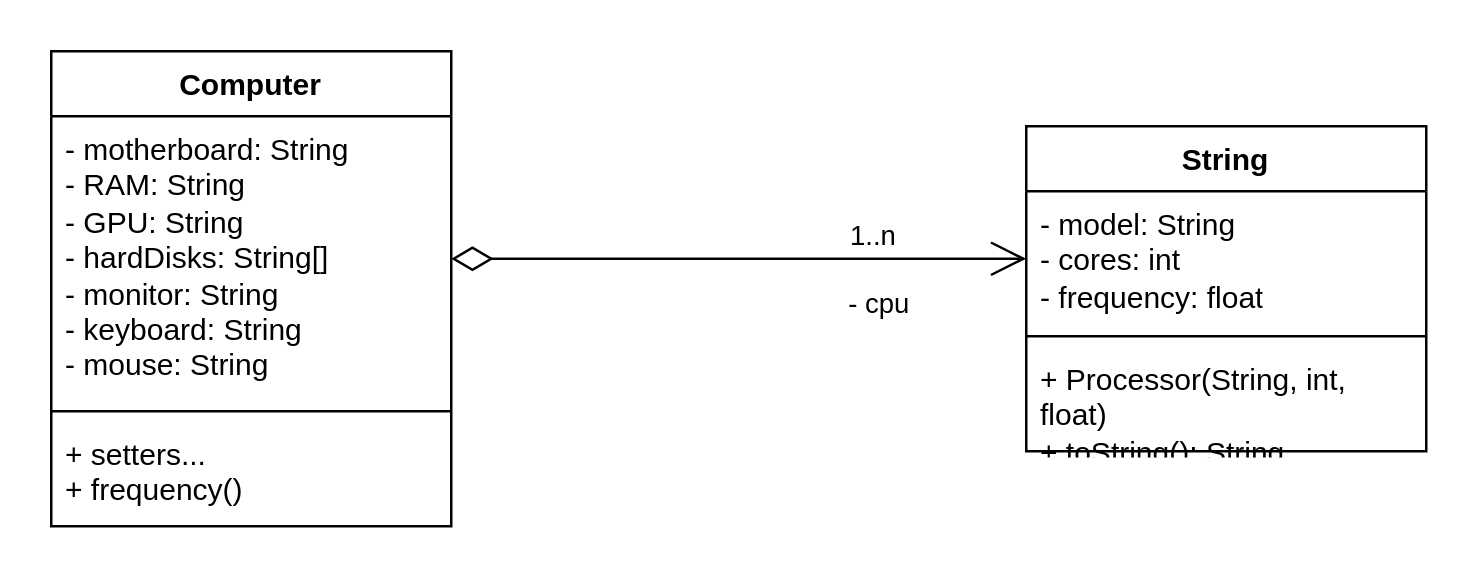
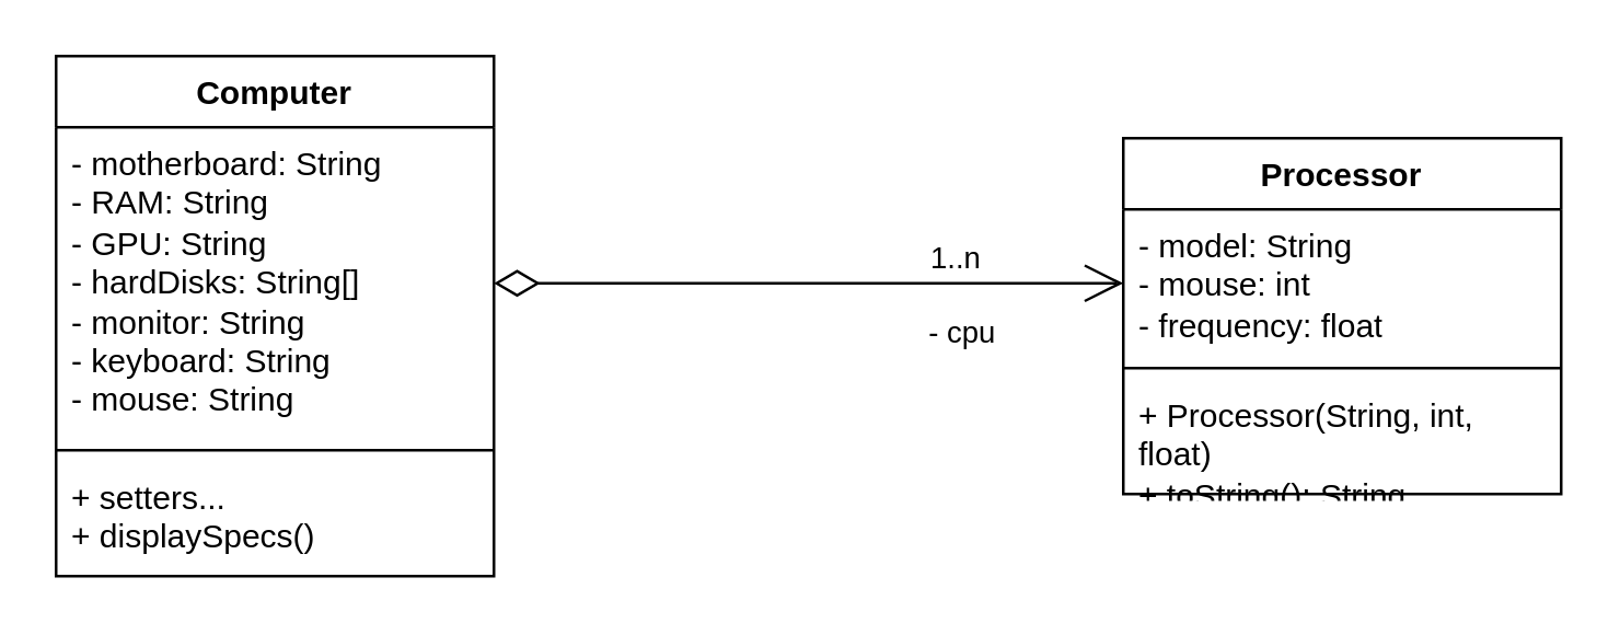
  <mxCell id="0" />
  <mxCell id="1" parent="0" />
- <mxCell id="2" value="String" style="swimlane;fontStyle=1;align=center;verticalAlign=top;childLayout=stackLayout;horizontal=1;startSize=26;horizontalStack=0;resizeParent=1;resizeParentMax=0;resizeLast=0;collapsible=1;marginBottom=0;whiteSpace=wrap;html=1;" vertex="1" parent="1"><mxGeometry x="410" y="50" width="160" height="130" as="geometry" /></mxCell>
- <mxCell id="3" value="&lt;div&gt;- model: String&lt;br&gt;&lt;/div&gt;&lt;div&gt;- cores: int&lt;/div&gt;&lt;div&gt;- frequency: float&lt;br&gt;&lt;/div&gt;" style="text;strokeColor=none;fillColor=none;align=left;verticalAlign=top;spacingLeft=4;spacingRight=4;overflow=hidden;rotatable=0;points=[[0,0.5],[1,0.5]];portConstraint=eastwest;whiteSpace=wrap;html=1;" vertex="1" parent="2"><mxGeometry y="26" width="160" height="54" as="geometry" /></mxCell>
+ <mxCell id="2" value="Processor" style="swimlane;fontStyle=1;align=center;verticalAlign=top;childLayout=stackLayout;horizontal=1;startSize=26;horizontalStack=0;resizeParent=1;resizeParentMax=0;resizeLast=0;collapsible=1;marginBottom=0;whiteSpace=wrap;html=1;" vertex="1" parent="1"><mxGeometry x="410" y="50" width="160" height="130" as="geometry" /></mxCell>
+ <mxCell id="3" value="&lt;div&gt;- model: String&lt;br&gt;&lt;/div&gt;&lt;div&gt;- mouse: int&lt;/div&gt;&lt;div&gt;- frequency: float&lt;br&gt;&lt;/div&gt;" style="text;strokeColor=none;fillColor=none;align=left;verticalAlign=top;spacingLeft=4;spacingRight=4;overflow=hidden;rotatable=0;points=[[0,0.5],[1,0.5]];portConstraint=eastwest;whiteSpace=wrap;html=1;" vertex="1" parent="2"><mxGeometry y="26" width="160" height="54" as="geometry" /></mxCell>
  <mxCell id="4" value="" style="line;strokeWidth=1;fillColor=none;align=left;verticalAlign=middle;spacingTop=-1;spacingLeft=3;spacingRight=3;rotatable=0;labelPosition=right;points=[];portConstraint=eastwest;strokeColor=inherit;" vertex="1" parent="2"><mxGeometry y="80" width="160" height="8" as="geometry" /></mxCell>
  <mxCell id="5" value="&lt;div&gt;+ Processor(String, int, float)&lt;br&gt;&lt;/div&gt;&lt;div&gt;+ toString(): String&lt;/div&gt;" style="text;strokeColor=none;fillColor=none;align=left;verticalAlign=top;spacingLeft=4;spacingRight=4;overflow=hidden;rotatable=0;points=[[0,0.5],[1,0.5]];portConstraint=eastwest;whiteSpace=wrap;html=1;" vertex="1" parent="2"><mxGeometry y="88" width="160" height="42" as="geometry" /></mxCell>
  <mxCell id="6" value="Computer" style="swimlane;fontStyle=1;align=center;verticalAlign=top;childLayout=stackLayout;horizontal=1;startSize=26;horizontalStack=0;resizeParent=1;resizeParentMax=0;resizeLast=0;collapsible=1;marginBottom=0;whiteSpace=wrap;html=1;" vertex="1" parent="1"><mxGeometry x="20" y="20" width="160" height="190" as="geometry" /></mxCell>
  <mxCell id="7" value="&lt;div&gt;- motherboard: String&lt;br&gt;&lt;/div&gt;&lt;div&gt;- RAM: String&lt;br&gt;&lt;/div&gt;&lt;div&gt;- GPU: String&lt;br&gt;&lt;/div&gt;&lt;div&gt;- hardDisks: String[]&lt;br&gt;&lt;/div&gt;&lt;div&gt;- monitor: String&lt;br&gt;&lt;/div&gt;&lt;div&gt;- keyboard: String&lt;br&gt;&lt;/div&gt;&lt;div&gt;- mouse: String&lt;br&gt;&lt;/div&gt;" style="text;strokeColor=none;fillColor=none;align=left;verticalAlign=top;spacingLeft=4;spacingRight=4;overflow=hidden;rotatable=0;points=[[0,0.5],[1,0.5]];portConstraint=eastwest;whiteSpace=wrap;html=1;" vertex="1" parent="6"><mxGeometry y="26" width="160" height="114" as="geometry" /></mxCell>
  <mxCell id="8" value="" style="line;strokeWidth=1;fillColor=none;align=left;verticalAlign=middle;spacingTop=-1;spacingLeft=3;spacingRight=3;rotatable=0;labelPosition=right;points=[];portConstraint=eastwest;strokeColor=inherit;" vertex="1" parent="6"><mxGeometry y="140" width="160" height="8" as="geometry" /></mxCell>
- <mxCell id="9" value="&lt;div&gt;+ setters...&lt;br&gt;&lt;/div&gt;&lt;div&gt;+ frequency()&lt;br&gt;&lt;/div&gt;" style="text;strokeColor=none;fillColor=none;align=left;verticalAlign=top;spacingLeft=4;spacingRight=4;overflow=hidden;rotatable=0;points=[[0,0.5],[1,0.5]];portConstraint=eastwest;whiteSpace=wrap;html=1;" vertex="1" parent="6"><mxGeometry y="148" width="160" height="42" as="geometry" /></mxCell>
+ <mxCell id="9" value="&lt;div&gt;+ setters...&lt;br&gt;&lt;/div&gt;&lt;div&gt;+ displaySpecs()&lt;br&gt;&lt;/div&gt;" style="text;strokeColor=none;fillColor=none;align=left;verticalAlign=top;spacingLeft=4;spacingRight=4;overflow=hidden;rotatable=0;points=[[0,0.5],[1,0.5]];portConstraint=eastwest;whiteSpace=wrap;html=1;" vertex="1" parent="6"><mxGeometry y="148" width="160" height="42" as="geometry" /></mxCell>
  <mxCell id="10" value="1..n" style="endArrow=open;html=1;endSize=12;startArrow=diamondThin;startSize=14;startFill=0;edgeStyle=orthogonalEdgeStyle;align=left;verticalAlign=bottom;rounded=0;" edge="1" parent="1" source="7" target="3"><mxGeometry x="0.375" relative="1" as="geometry"><mxPoint x="220" y="-10" as="sourcePoint" /><mxPoint x="380" y="-10" as="targetPoint" /><mxPoint as="offset" /></mxGeometry></mxCell>
  <mxCell id="11" value="- cpu" style="edgeLabel;html=1;align=center;verticalAlign=middle;resizable=0;points=[];" vertex="1" connectable="0" parent="10"><mxGeometry x="0.096" y="3" relative="1" as="geometry"><mxPoint x="44" y="20" as="offset" /></mxGeometry></mxCell>
